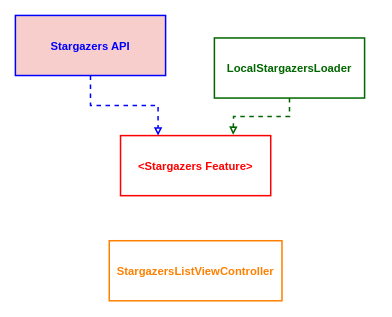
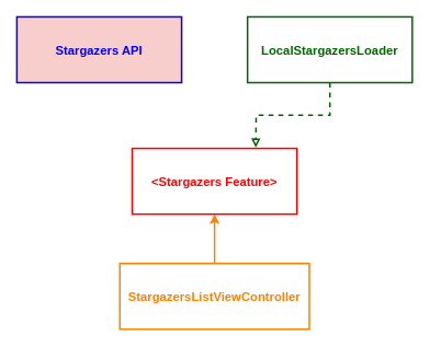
  <mxCell id="0" />
  <mxCell id="1" parent="0" />
+ <mxCell id="2" style="edgeStyle=orthogonalEdgeStyle;rounded=0;orthogonalLoop=1;jettySize=auto;html=1;entryX=0.5;entryY=1;entryDx=0;entryDy=0;fontSize=12;strokeWidth=2;strokeColor=#FF8000;" parent="1" source="3" target="4" edge="1"><mxGeometry relative="1" as="geometry" /></mxCell>
  <mxCell id="3" value="StargazersListViewController" style="rounded=0;whiteSpace=wrap;html=1;strokeWidth=2;fontSize=15;fontStyle=1;strokeColor=#FF8000;fontColor=#FF8000;" parent="1" vertex="1"><mxGeometry x="145" y="320" width="230" height="80" as="geometry" /></mxCell>
  <mxCell id="4" value="&amp;lt;Stargazers Feature&amp;gt;" style="rounded=0;whiteSpace=wrap;html=1;fontSize=15;strokeWidth=2;fontStyle=1;strokeColor=#FF0000;fontColor=#FF0000;" parent="1" vertex="1"><mxGeometry x="160" y="180" width="200" height="80" as="geometry" /></mxCell>
- <mxCell id="5" style="edgeStyle=orthogonalEdgeStyle;rounded=0;orthogonalLoop=1;jettySize=auto;html=1;fontSize=12;dashed=1;endArrow=block;endFill=0;strokeWidth=2;strokeColor=#0000FF;exitX=0.5;exitY=1;exitDx=0;exitDy=0;entryX=0.25;entryY=0;entryDx=0;entryDy=0;" parent="1" source="6" target="4" edge="1"><mxGeometry relative="1" as="geometry"><Array as="points"><mxPoint x="120" y="140" /><mxPoint x="210" y="140" /></Array><mxPoint x="120" y="110" as="sourcePoint" /><mxPoint x="260" y="170" as="targetPoint" /></mxGeometry></mxCell>
  <mxCell id="6" value="Stargazers API" style="rounded=0;whiteSpace=wrap;html=1;fontSize=15;strokeWidth=2;fontStyle=1;strokeColor=#0000FF;fontColor=#0000FF;fillColor=#f8cecc;" parent="1" vertex="1"><mxGeometry x="20" y="20" width="200" height="80" as="geometry" /></mxCell>
  <mxCell id="7" style="edgeStyle=orthogonalEdgeStyle;rounded=0;orthogonalLoop=1;jettySize=auto;html=1;exitX=0.5;exitY=1;exitDx=0;exitDy=0;strokeWidth=2;dashed=1;endArrow=block;endFill=0;strokeColor=#006600;" parent="1" source="8" edge="1"><mxGeometry relative="1" as="geometry"><mxPoint x="310" y="179" as="targetPoint" /></mxGeometry></mxCell>
- <mxCell id="8" value="LocalStargazersLoader" style="rounded=0;whiteSpace=wrap;html=1;fontSize=15;strokeWidth=2;fontStyle=1;strokeColor=#006600;fontColor=#006600;" parent="1" vertex="1"><mxGeometry x="285" y="50" width="200" height="80" as="geometry" /></mxCell>
+ <mxCell id="8" value="LocalStargazersLoader" style="rounded=0;whiteSpace=wrap;html=1;fontSize=15;strokeWidth=2;fontStyle=1;strokeColor=#006600;fontColor=#006600;" parent="1" vertex="1"><mxGeometry x="300" y="20" width="200" height="80" as="geometry" /></mxCell>
